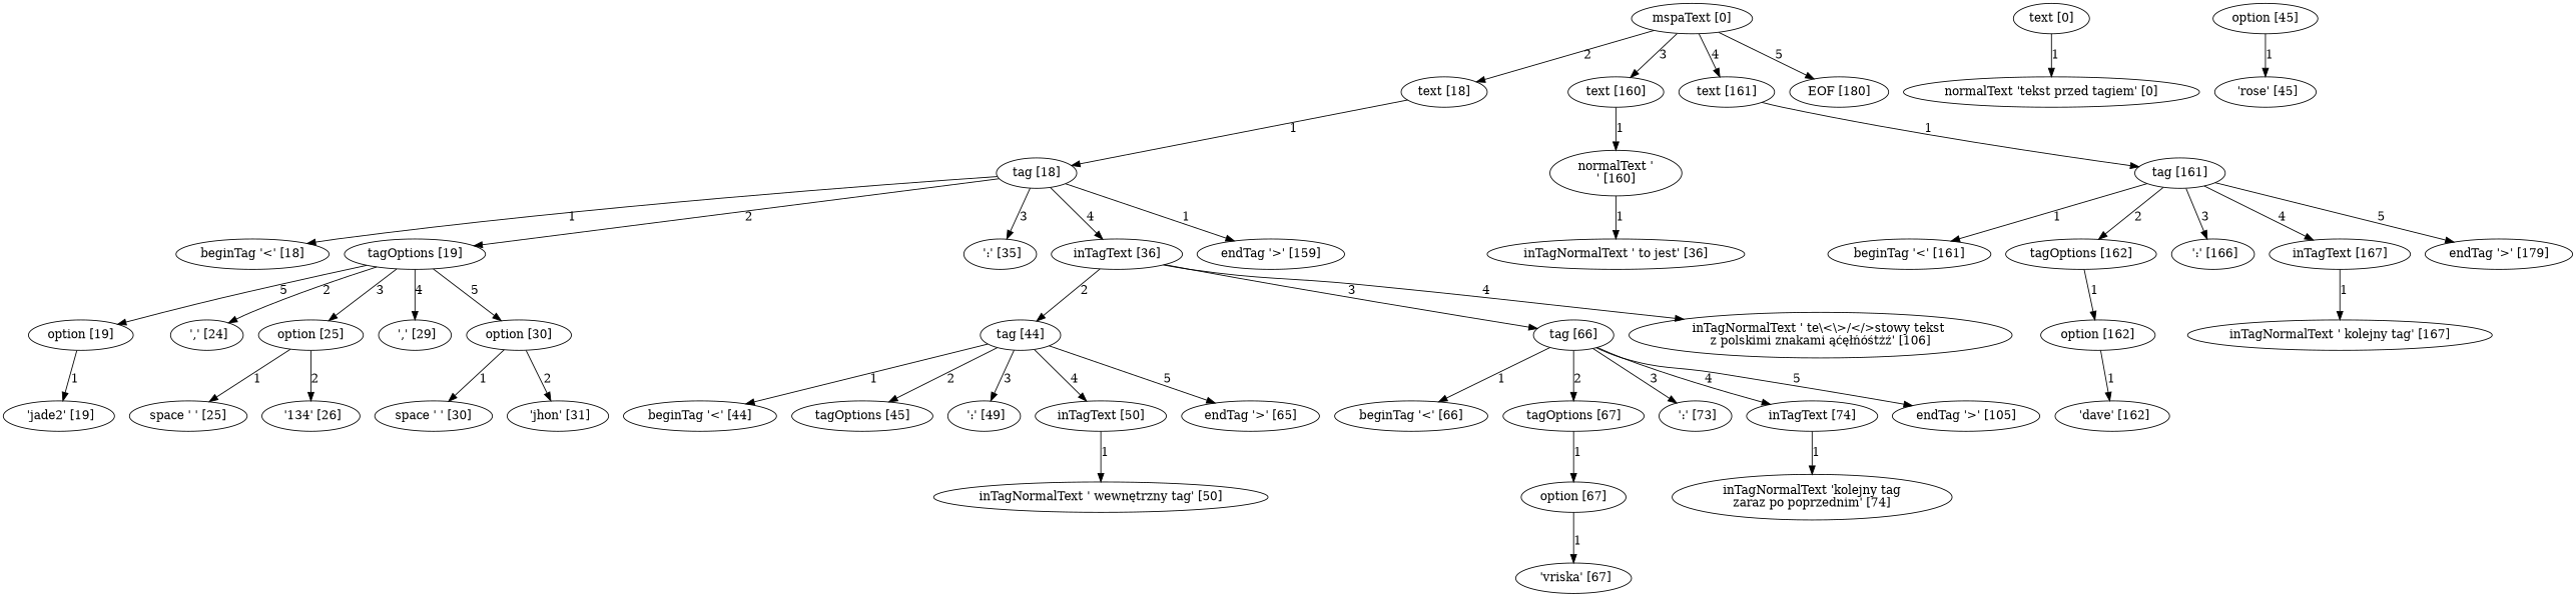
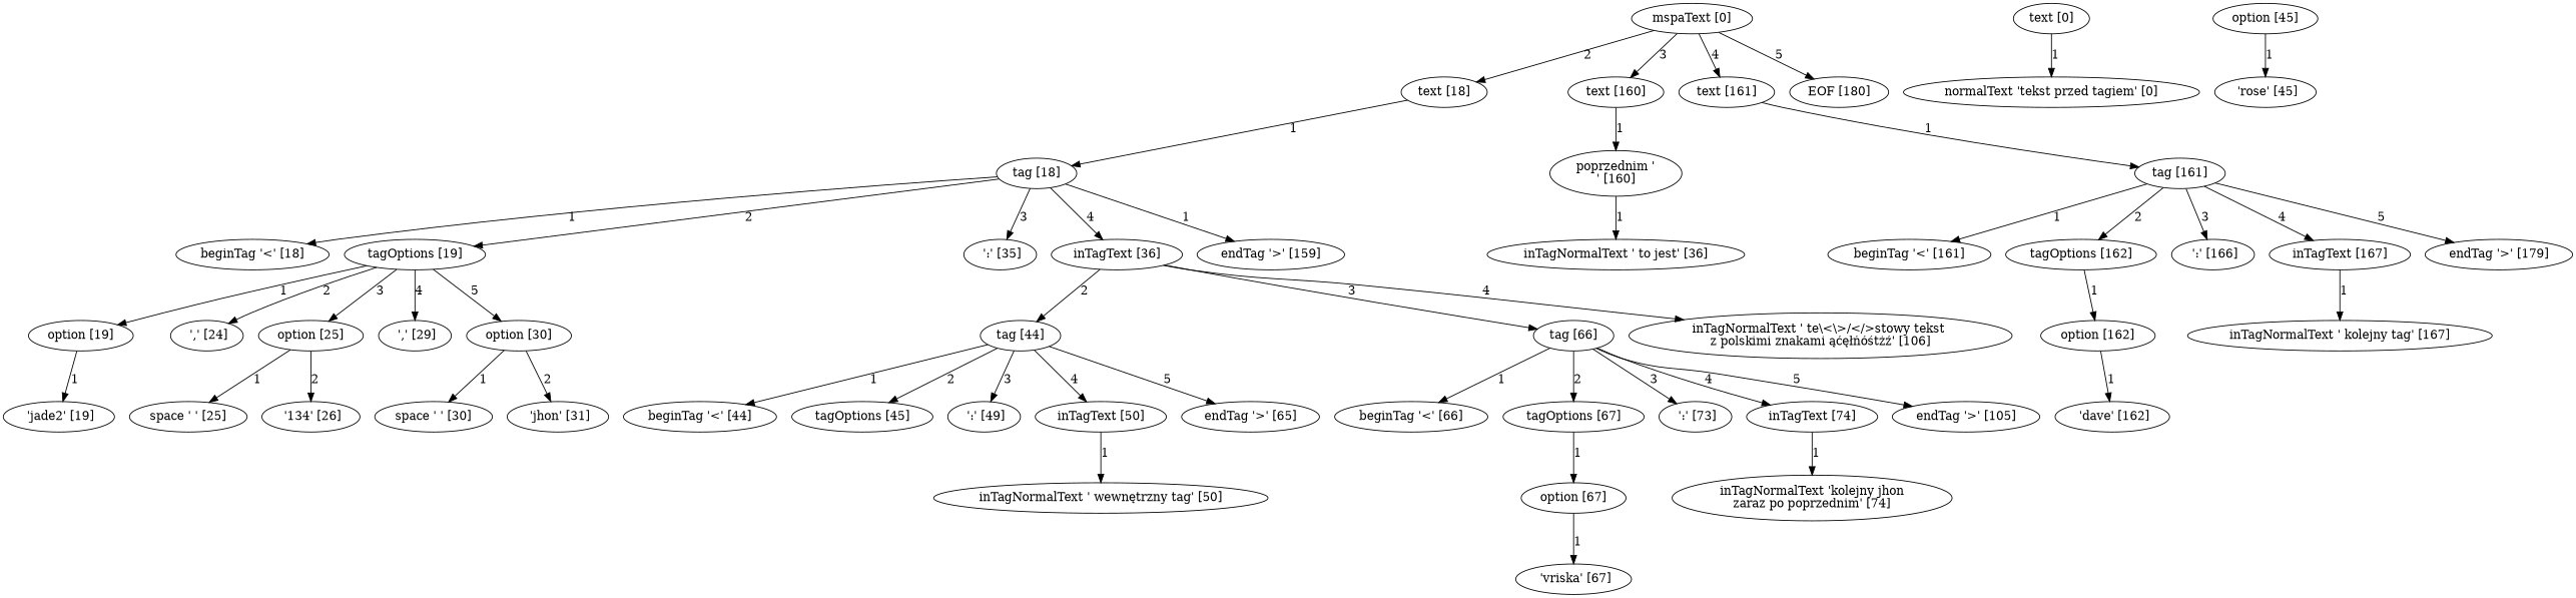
  digraph {
    n1 [label="mspaText [0]"]
    n2 [label="text [18]"]
    n3 [label="text [160]"]
    n4 [label="text [161]"]
    n5 [label="EOF [180]"]
    n6 [label="text [0]"]
    n7 [label="normalText 'tekst przed tagiem' [0]"]
    n8 [label="tag [18]"]
-   n9 [label="normalText '\n' [160]"]
+   n9 [label="poprzednim '\n' [160]"]
    n10 [label="tag [161]"]
    n11 [label="beginTag '<' [18]"]
    n12 [label="tagOptions [19]"]
    n13 [label=" ':' [35]"]
    n14 [label="inTagText [36]"]
    n15 [label="endTag '>' [159]"]
    n16 [label="option [19]"]
    n17 [label=" ',' [24]"]
    n18 [label="option [25]"]
    n19 [label=" ',' [29]"]
    n20 [label="option [30]"]
    n21 [label="tag [44]"]
    n22 [label="tag [66]"]
    n23 [label="inTagNormalText ' te\\<\\>/</>stowy tekst \nz polskimi znakami ąćęłńóśtżź' [106]"]
    n24 [label=" 'jade2' [19]"]
    n25 [label="space ' ' [25]"]
    n26 [label=" '134' [26]"]
    n27 [label="space ' ' [30]"]
    n28 [label=" 'jhon' [31]"]
    n29 [label="inTagNormalText ' to jest' [36]"]
    n30 [label="beginTag '<' [44]"]
    n31 [label="tagOptions [45]"]
    n32 [label=" ':' [49]"]
    n33 [label="inTagText [50]"]
    n34 [label="endTag '>' [65]"]
    n35 [label="beginTag '<' [66]"]
    n36 [label="tagOptions [67]"]
    n37 [label=" ':' [73]"]
    n38 [label="inTagText [74]"]
    n39 [label="endTag '>' [105]"]
    n40 [label="inTagNormalText ' wewnętrzny tag' [50]"]
    n41 [label="option [45]"]
    n42 [label=" 'rose' [45]"]
    n43 [label="option [67]"]
-   n44 [label="inTagNormalText 'kolejny tag\nzaraz po poprzednim' [74]"]
+   n44 [label="inTagNormalText 'kolejny jhon\nzaraz po poprzednim' [74]"]
    n45 [label=" 'vriska' [67]"]
    n46 [label="beginTag '<' [161]"]
    n47 [label="tagOptions [162]"]
    n48 [label=" ':' [166]"]
    n49 [label="inTagText [167]"]
    n50 [label="endTag '>' [179]"]
    n51 [label="option [162]"]
    n52 [label="inTagNormalText ' kolejny tag' [167]"]
    n53 [label=" 'dave' [162]"]
    n1 -> n2 [label=2]
    n1 -> n3 [label=3]
    n1 -> n4 [label=4]
    n1 -> n5 [label=5]
    n2 -> n8 [label=1]
    n3 -> n9 [label=1]
    n4 -> n10 [label=1]
    n6 -> n7 [label=1]
    n8 -> n11 [label=1]
    n8 -> n12 [label=2]
    n8 -> n13 [label=3]
    n8 -> n14 [label=4]
    n8 -> n15 [label=1]
    n9 -> n29 [label=1]
    n10 -> n46 [label=1]
    n10 -> n47 [label=2]
    n10 -> n48 [label=3]
    n10 -> n49 [label=4]
    n10 -> n50 [label=5]
-   n12 -> n16 [label=5]
+   n12 -> n16 [label=1]
    n12 -> n17 [label=2]
    n12 -> n18 [label=3]
    n12 -> n19 [label=4]
    n12 -> n20 [label=5]
    n14 -> n21 [label=2]
    n14 -> n22 [label=3]
    n14 -> n23 [label=4]
    n16 -> n24 [label=1]
    n18 -> n25 [label=1]
    n18 -> n26 [label=2]
    n20 -> n27 [label=1]
    n20 -> n28 [label=2]
    n21 -> n30 [label=1]
    n21 -> n31 [label=2]
    n21 -> n32 [label=3]
    n21 -> n33 [label=4]
    n21 -> n34 [label=5]
    n22 -> n35 [label=1]
    n22 -> n36 [label=2]
    n22 -> n37 [label=3]
    n22 -> n38 [label=4]
    n22 -> n39 [label=5]
    n33 -> n40 [label=1]
    n36 -> n43 [label=1]
    n38 -> n44 [label=1]
    n41 -> n42 [label=1]
    n43 -> n45 [label=1]
    n47 -> n51 [label=1]
    n49 -> n52 [label=1]
    n51 -> n53 [label=1]
  }
